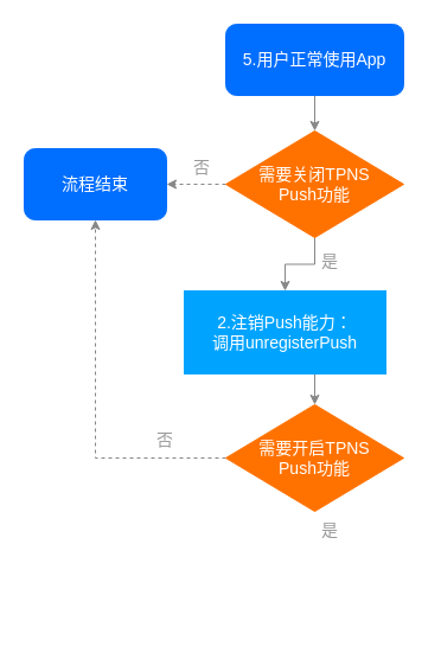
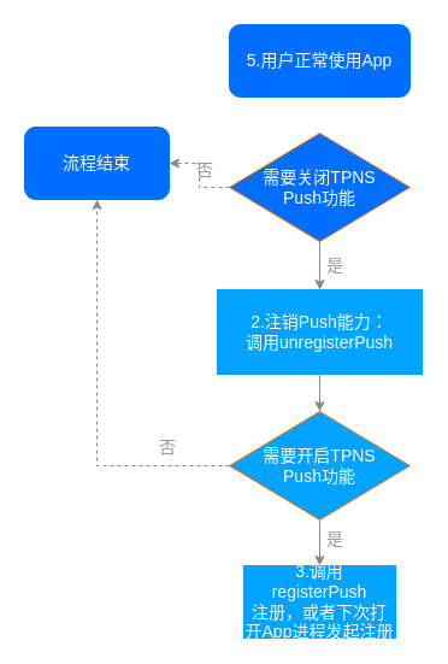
  <mxCell id="0" />
  <mxCell id="1" parent="0" />
- <mxCell id="2" style="edgeStyle=orthogonalEdgeStyle;rounded=0;orthogonalLoop=1;jettySize=auto;html=1;entryX=0.5;entryY=0;entryDx=0;entryDy=0;fontSize=14;strokeColor=#878787;" edge="1" parent="1" source="3" target="7"><mxGeometry relative="1" as="geometry" /></mxCell>
  <mxCell id="3" value="&lt;font face=&quot;helvetica&quot; style=&quot;font-size: 14px;&quot;&gt;5.用户正常使用App&lt;/font&gt;" style="rounded=1;whiteSpace=wrap;html=1;fillColor=#006EFF;strokeColor=#006EFF;fontSize=14;fontColor=#FFFFFF;" parent="1" vertex="1"><mxGeometry x="190" y="20" width="150" height="60" as="geometry" /></mxCell>
  <mxCell id="4" value="是" style="text;html=1;strokeColor=none;fillColor=none;align=center;verticalAlign=middle;whiteSpace=wrap;rounded=0;fontSize=14;fontColor=#999999;" parent="1" vertex="1"><mxGeometry x="266" y="208" width="24" height="24" as="geometry" /></mxCell>
  <mxCell id="5" style="edgeStyle=orthogonalEdgeStyle;rounded=0;orthogonalLoop=1;jettySize=auto;html=1;exitX=0;exitY=0.5;exitDx=0;exitDy=0;entryX=1;entryY=0.5;entryDx=0;entryDy=0;fontSize=14;strokeColor=#878787;dashed=1;" parent="1" source="7" target="8" edge="1"><mxGeometry relative="1" as="geometry" /></mxCell>
  <mxCell id="6" style="edgeStyle=orthogonalEdgeStyle;rounded=0;orthogonalLoop=1;jettySize=auto;html=1;exitX=0.5;exitY=1;exitDx=0;exitDy=0;entryX=0.5;entryY=0;entryDx=0;entryDy=0;fontSize=14;strokeColor=#878787;" parent="1" source="7" target="11" edge="1"><mxGeometry relative="1" as="geometry" /></mxCell>
- <mxCell id="7" value="需要关闭TPNS&lt;br&gt;Push功能" style="rhombus;whiteSpace=wrap;html=1;fillColor=#FF7200;strokeColor=#FF7200;fontSize=14;fontColor=#FFFFFF;" parent="1" vertex="1"><mxGeometry x="190" y="110" width="150" height="90" as="geometry" /></mxCell>
- <mxCell id="8" value="&lt;font face=&quot;helvetica&quot; style=&quot;font-size: 14px;&quot;&gt;流程结束&lt;br style=&quot;font-size: 14px;&quot;&gt;&lt;/font&gt;" style="rounded=1;whiteSpace=wrap;html=1;fillColor=#006EFF;strokeColor=#006EFF;fontSize=14;fontColor=#FFFFFF;" parent="1" vertex="1"><mxGeometry x="20" y="125" width="120" height="60" as="geometry" /></mxCell>
+ <mxCell id="7" value="需要关闭TPNS&lt;br&gt;Push功能" style="rhombus;whiteSpace=wrap;html=1;fillColor=#006eff;strokeColor=#FF7200;fontSize=14;fontColor=#FFFFFF;" parent="1" vertex="1"><mxGeometry x="190" y="110" width="150" height="90" as="geometry" /></mxCell>
+ <mxCell id="8" value="&lt;font face=&quot;helvetica&quot; style=&quot;font-size: 14px;&quot;&gt;流程结束&lt;br style=&quot;font-size: 14px;&quot;&gt;&lt;/font&gt;" style="rounded=1;whiteSpace=wrap;html=1;fillColor=#006EFF;strokeColor=#006EFF;fontSize=14;fontColor=#FFFFFF;" parent="1" vertex="1"><mxGeometry x="20" y="105" width="120" height="60" as="geometry" /></mxCell>
  <mxCell id="9" value="否" style="text;html=1;strokeColor=none;fillColor=none;align=center;verticalAlign=middle;whiteSpace=wrap;rounded=0;fontSize=14;fontColor=#999999;" parent="1" vertex="1"><mxGeometry x="158" y="129" width="24" height="24" as="geometry" /></mxCell>
  <mxCell id="10" style="edgeStyle=orthogonalEdgeStyle;rounded=0;orthogonalLoop=1;jettySize=auto;html=1;exitX=0.5;exitY=1;exitDx=0;exitDy=0;entryX=0.5;entryY=0;entryDx=0;entryDy=0;fontSize=14;strokeColor=#878787;" parent="1" source="11" target="14" edge="1"><mxGeometry relative="1" as="geometry" /></mxCell>
- <mxCell id="11" value="&lt;font face=&quot;helvetica&quot; style=&quot;font-size: 14px&quot;&gt;&lt;font style=&quot;font-size: 14px&quot;&gt;2.注销Push能力：&lt;br&gt;调用unregisterPush&lt;/font&gt;&lt;br style=&quot;font-size: 14px&quot;&gt;&lt;/font&gt;" style="rounded=0;whiteSpace=wrap;html=1;fillColor=#00A4FF;strokeColor=#00A4FF;fontSize=14;fontColor=#FFFFFF;" parent="1" vertex="1"><mxGeometry x="155" y="245" width="170" height="70" as="geometry" /></mxCell>
+ <mxCell id="11" value="&lt;font face=&quot;helvetica&quot; style=&quot;font-size: 14px&quot;&gt;&lt;font style=&quot;font-size: 14px&quot;&gt;2.注销Push能力：&lt;br&gt;调用unregisterPush&lt;/font&gt;&lt;br style=&quot;font-size: 14px&quot;&gt;&lt;/font&gt;" style="rounded=0;whiteSpace=wrap;html=1;fillColor=#00A4FF;strokeColor=#00A4FF;fontSize=14;fontColor=#FFFFFF;" parent="1" vertex="1"><mxGeometry x="180" y="240" width="170" height="70" as="geometry" /></mxCell>
  <mxCell id="12" style="edgeStyle=orthogonalEdgeStyle;rounded=0;orthogonalLoop=1;jettySize=auto;html=1;exitX=0;exitY=0.5;exitDx=0;exitDy=0;entryX=0.5;entryY=1;entryDx=0;entryDy=0;fontSize=14;strokeColor=#878787;dashed=1;" parent="1" source="14" target="8" edge="1"><mxGeometry relative="1" as="geometry" /></mxCell>
- <mxCell id="14" value="需要开启TPNS&lt;br&gt;Push功能" style="rhombus;whiteSpace=wrap;html=1;fillColor=#FF7200;strokeColor=#FF7200;fontSize=14;fontColor=#FFFFFF;" parent="1" vertex="1"><mxGeometry x="190" y="341" width="150" height="90" as="geometry" /></mxCell>
+ <mxCell id="13" style="edgeStyle=orthogonalEdgeStyle;rounded=0;orthogonalLoop=1;jettySize=auto;html=1;exitX=0.5;exitY=1;exitDx=0;exitDy=0;entryX=0.5;entryY=0;entryDx=0;entryDy=0;fontSize=14;strokeColor=#878787;" parent="1" source="14" target="16" edge="1"><mxGeometry relative="1" as="geometry" /></mxCell>
+ <mxCell id="14" value="需要开启TPNS&lt;br&gt;Push功能" style="rhombus;whiteSpace=wrap;html=1;fillColor=#00a4ff;strokeColor=#FF7200;fontSize=14;fontColor=#FFFFFF;" parent="1" vertex="1"><mxGeometry x="190" y="341" width="150" height="90" as="geometry" /></mxCell>
  <mxCell id="15" value="否" style="text;html=1;strokeColor=none;fillColor=none;align=center;verticalAlign=middle;whiteSpace=wrap;rounded=0;fontSize=14;fontColor=#999999;" parent="1" vertex="1"><mxGeometry x="127" y="359" width="24" height="24" as="geometry" /></mxCell>
+ <mxCell id="16" value="&lt;font style=&quot;font-size: 14px;&quot;&gt;3.&lt;/font&gt;&lt;span style=&quot;font-family: helvetica; font-size: 14px;&quot;&gt;&lt;font style=&quot;font-size: 14px;&quot;&gt;调用&lt;br style=&quot;font-size: 14px;&quot;&gt;registerPush&lt;br style=&quot;font-size: 14px;&quot;&gt;注册，或者下次打开App进程发起注册&lt;/font&gt;&lt;br style=&quot;font-size: 14px;&quot;&gt;&lt;/span&gt;" style="rounded=0;whiteSpace=wrap;html=1;fillColor=#00A4FF;strokeColor=#00A4FF;fontSize=14;fontColor=#FFFFFF;" parent="1" vertex="1"><mxGeometry x="202" y="469" width="126" height="60" as="geometry" /></mxCell>
  <mxCell id="17" value="是" style="text;html=1;strokeColor=none;fillColor=none;align=center;verticalAlign=middle;whiteSpace=wrap;rounded=0;fontSize=14;fontColor=#999999;" parent="1" vertex="1"><mxGeometry x="266" y="435" width="24" height="24" as="geometry" /></mxCell>
